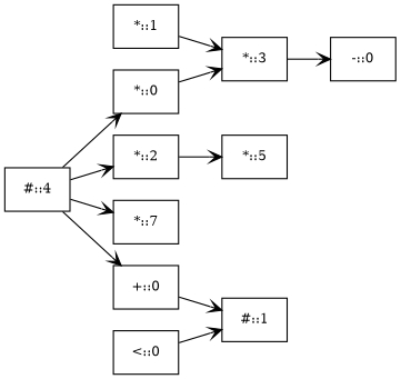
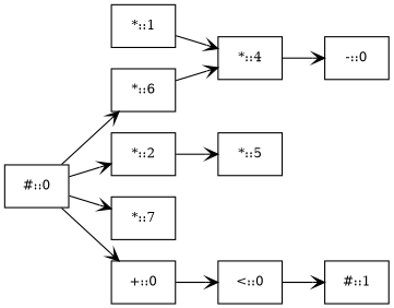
  digraph {
    rankdir=LR
    node [fillcolor=white fontsize=11 shape=box style=filled]
    edge [arrowhead=open color="#000000"]
-   "*::4" [label="*::3"]
+   "*::4"
    "-::0"
    "*::2"
    "*::5"
    "<::0"
    "#::1"
    "*::1"
-   "*::0"
+   "*::0" [label="*::6"]
    n9 [label="*::7"]
-   "#::0" [label="#::4"]
+   "#::0"
    "+::0"
    "*::4" -> "-::0"
    "*::2" -> "*::5"
    "<::0" -> "#::1"
    "*::1" -> "*::4"
    "*::0" -> "*::4"
    "#::0" -> "*::2"
    "#::0" -> "*::0"
    "#::0" -> n9
    "#::0" -> "+::0"
-   "+::0" -> "#::1"
+   "+::0" -> "<::0"
  }
